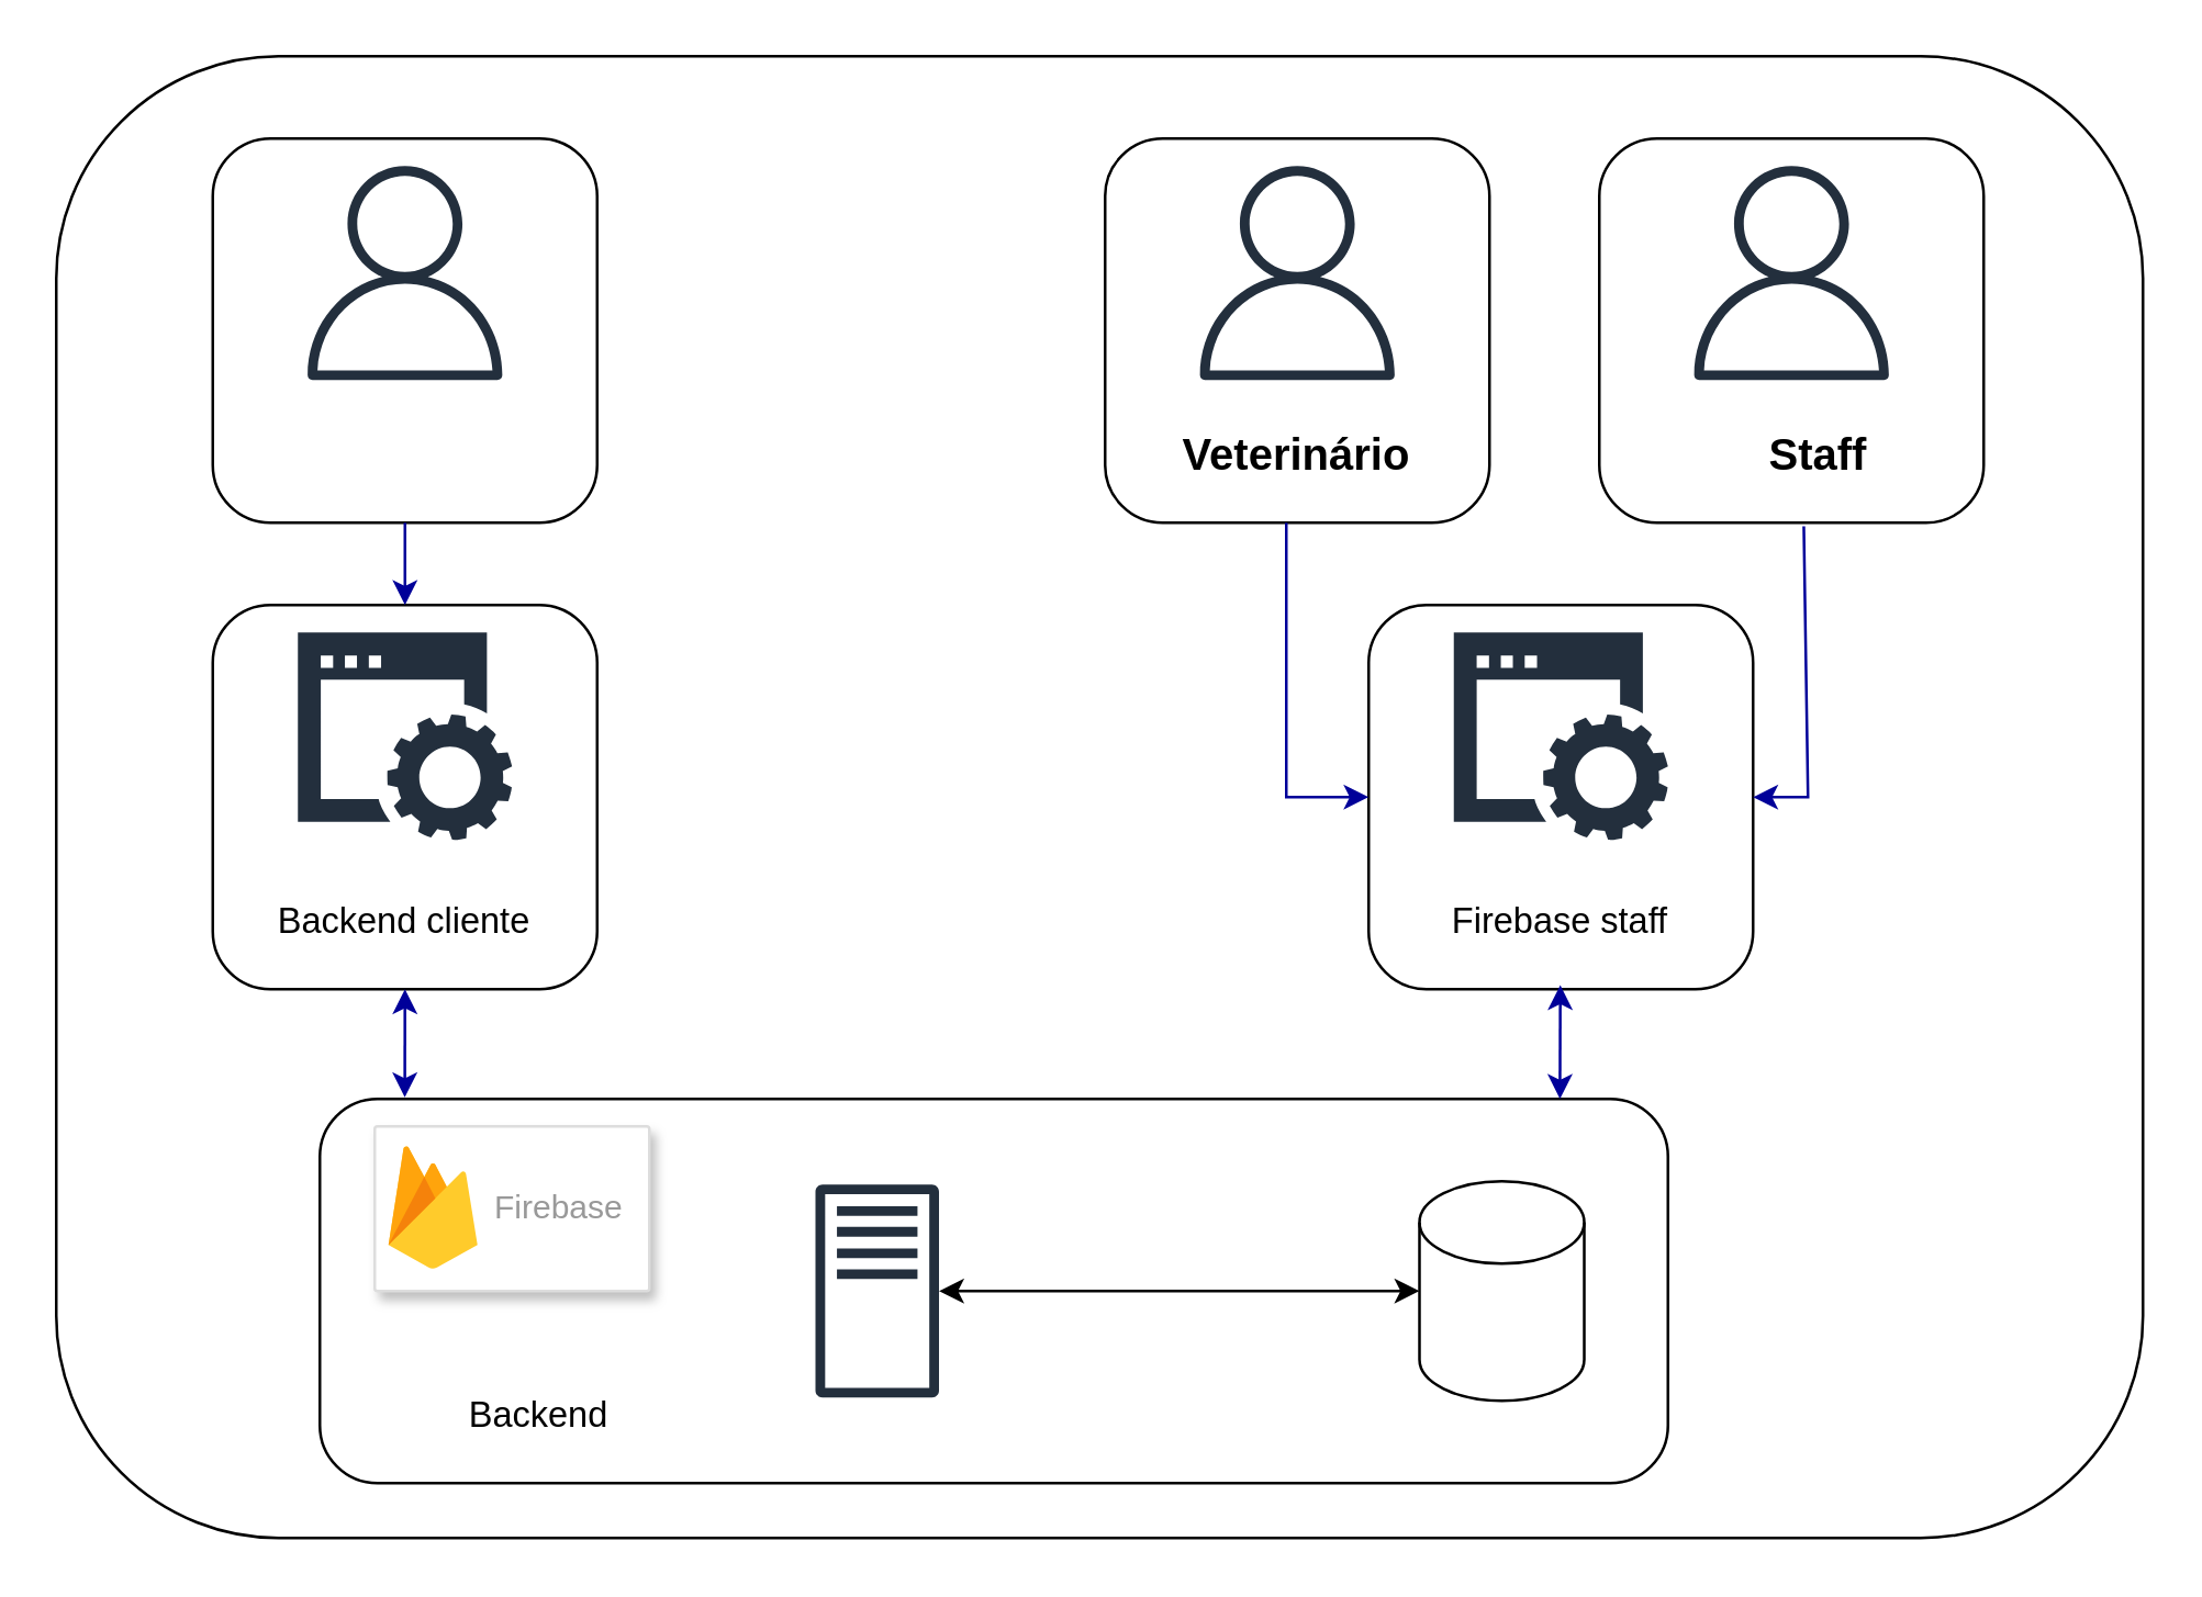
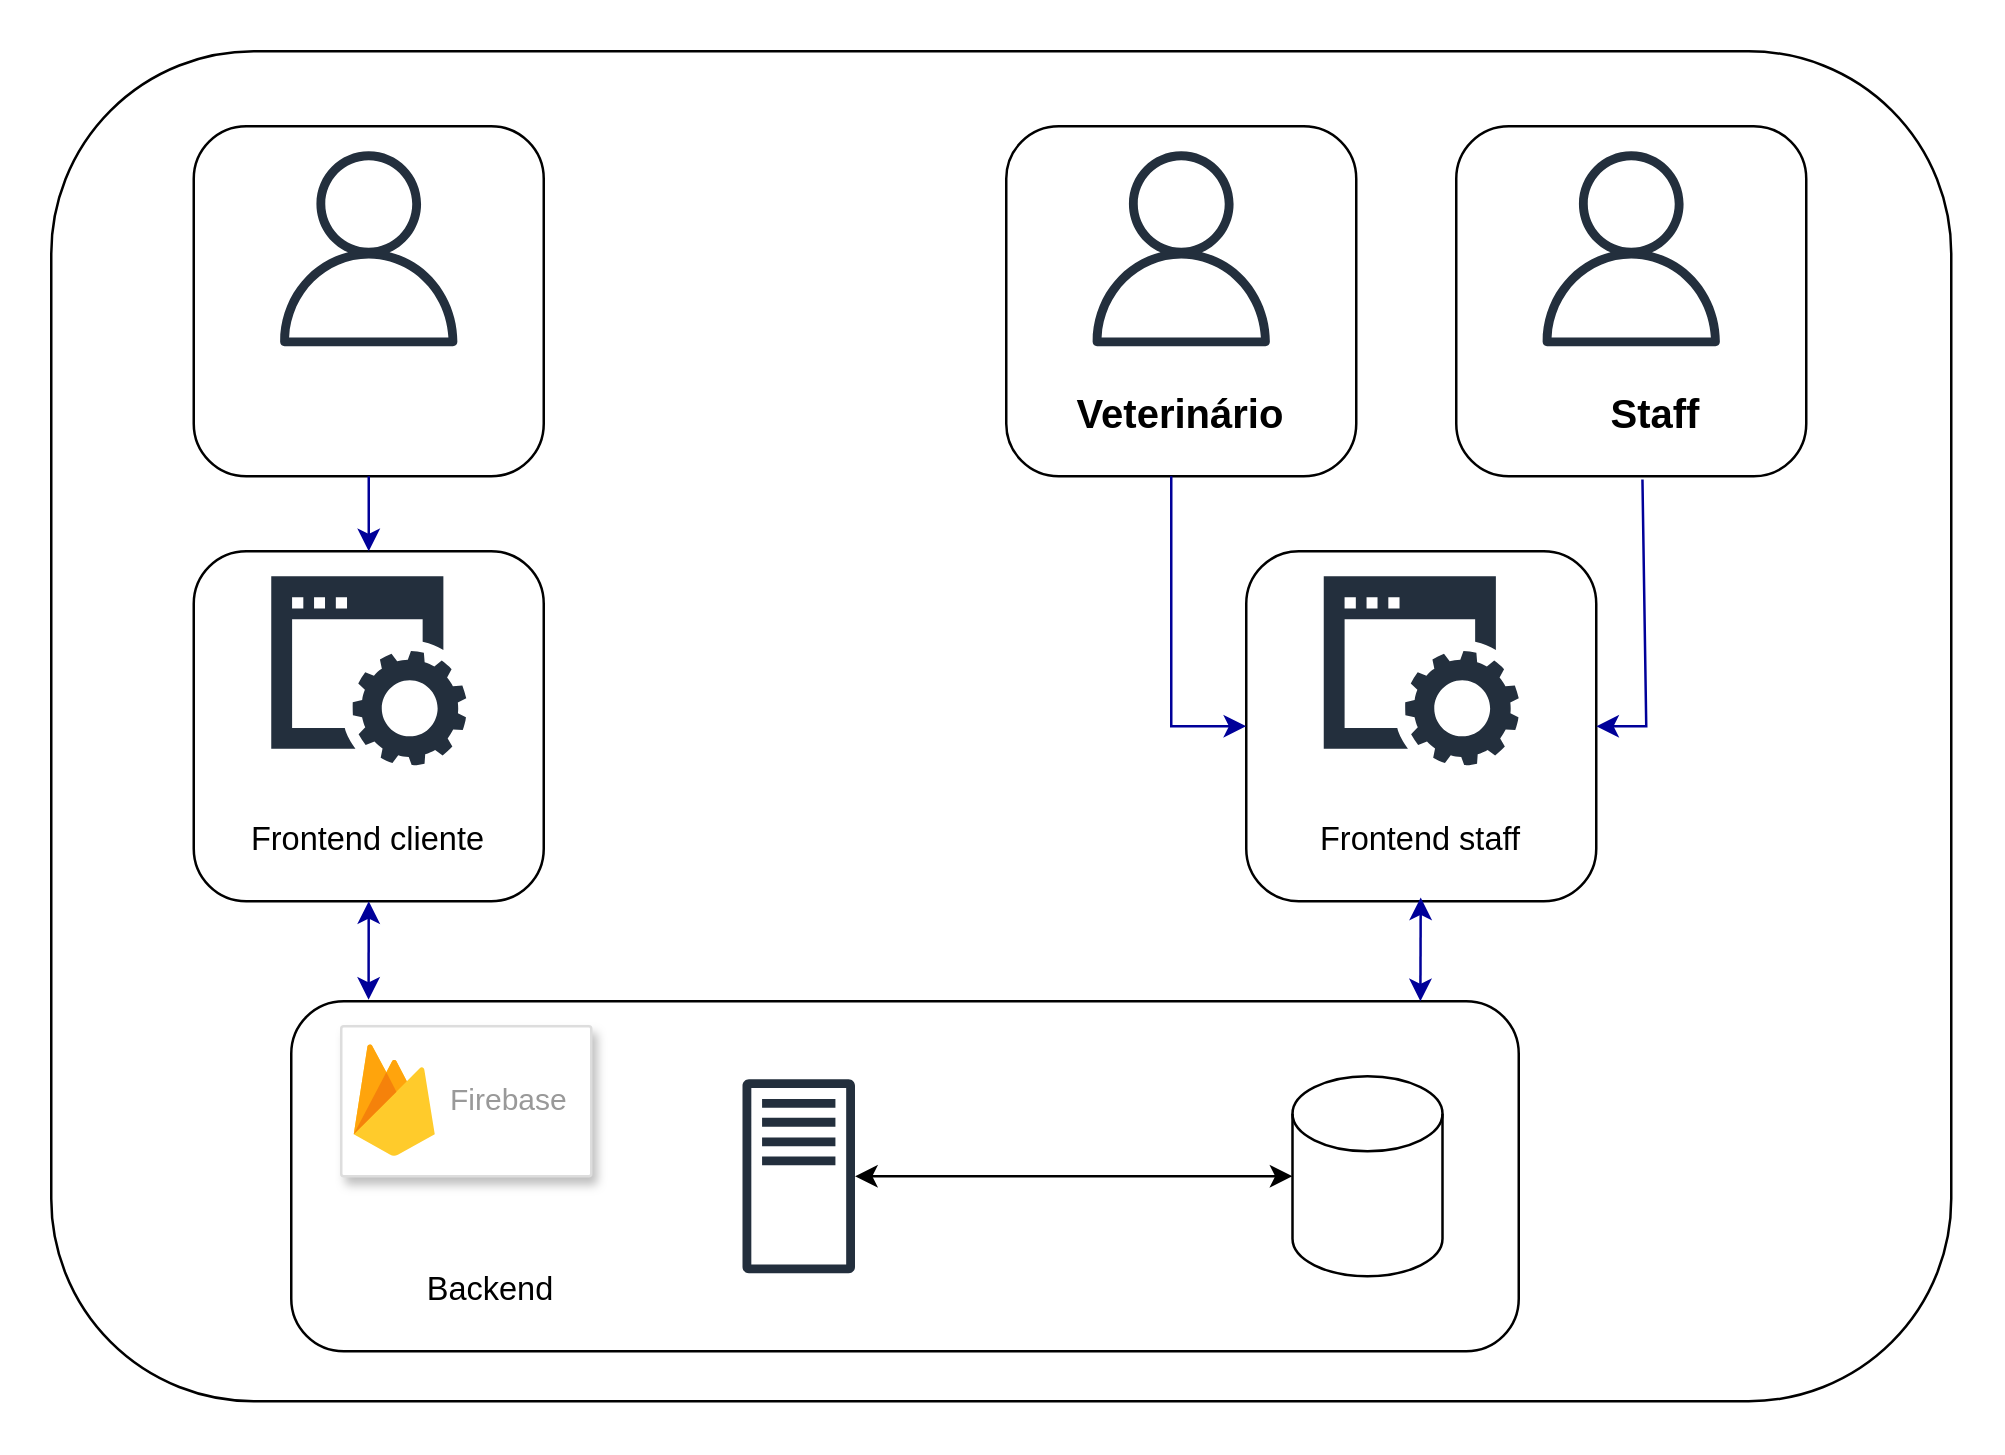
  <mxCell id="0" />
  <mxCell id="1" parent="0" />
  <mxCell id="2" value="" style="rounded=1;whiteSpace=wrap;html=1;strokeColor=default;fontSize=13;fillColor=default;" vertex="1" parent="1"><mxGeometry x="20" y="20" width="760" height="540" as="geometry" /></mxCell>
  <mxCell id="3" value="" style="rounded=1;whiteSpace=wrap;html=1;" vertex="1" parent="1"><mxGeometry x="77" y="50" width="140" height="140" as="geometry" /></mxCell>
  <mxCell id="4" value="" style="sketch=0;outlineConnect=0;fontColor=#232F3E;gradientColor=none;fillColor=#232F3D;strokeColor=none;dashed=0;verticalLabelPosition=bottom;verticalAlign=top;align=center;html=1;fontSize=12;fontStyle=0;aspect=fixed;pointerEvents=1;shape=mxgraph.aws4.user;noLabel=0;" vertex="1" parent="1"><mxGeometry x="108" y="60" width="78" height="78" as="geometry" /></mxCell>
  <mxCell id="5" value="" style="rounded=1;whiteSpace=wrap;html=1;" vertex="1" parent="1"><mxGeometry x="402" y="50" width="140" height="140" as="geometry" /></mxCell>
  <mxCell id="6" value="" style="sketch=0;outlineConnect=0;fontColor=#232F3E;gradientColor=none;fillColor=#232F3D;strokeColor=none;dashed=0;verticalLabelPosition=bottom;verticalAlign=top;align=center;html=1;fontSize=12;fontStyle=0;aspect=fixed;pointerEvents=1;shape=mxgraph.aws4.user;noLabel=0;" vertex="1" parent="1"><mxGeometry x="433" y="60" width="78" height="78" as="geometry" /></mxCell>
  <mxCell id="7" value="Veterinário" style="text;html=1;strokeColor=none;fillColor=none;align=center;verticalAlign=middle;whiteSpace=wrap;rounded=0;fontStyle=1;fontSize=16;" vertex="1" parent="1"><mxGeometry x="422" y="150" width="100" height="30" as="geometry" /></mxCell>
  <mxCell id="8" value="" style="rounded=1;whiteSpace=wrap;html=1;" vertex="1" parent="1"><mxGeometry x="582" y="50" width="140" height="140" as="geometry" /></mxCell>
  <mxCell id="9" value="" style="sketch=0;outlineConnect=0;fontColor=#232F3E;gradientColor=none;fillColor=#232F3D;strokeColor=none;dashed=0;verticalLabelPosition=bottom;verticalAlign=top;align=center;html=1;fontSize=12;fontStyle=0;aspect=fixed;pointerEvents=1;shape=mxgraph.aws4.user;noLabel=0;" vertex="1" parent="1"><mxGeometry x="613" y="60" width="78" height="78" as="geometry" /></mxCell>
  <mxCell id="10" value="&lt;div&gt;Staff&lt;/div&gt;" style="text;html=1;strokeColor=none;fillColor=none;align=center;verticalAlign=middle;whiteSpace=wrap;rounded=0;fontStyle=1;fontSize=16;" vertex="1" parent="1"><mxGeometry x="612" y="150" width="100" height="30" as="geometry" /></mxCell>
  <mxCell id="11" value="" style="rounded=1;whiteSpace=wrap;html=1;" vertex="1" parent="1"><mxGeometry x="77" y="220" width="140" height="140" as="geometry" /></mxCell>
  <mxCell id="12" value="" style="sketch=0;html=1;aspect=fixed;strokeColor=none;shadow=0;align=center;verticalAlign=top;fillColor=#232F3D;shape=mxgraph.gcp2.website;fontSize=16;" vertex="1" parent="1"><mxGeometry x="108" y="230" width="78" height="75.66" as="geometry" /></mxCell>
- <mxCell id="13" value="&lt;div style=&quot;font-size: 13px;&quot;&gt;&lt;font style=&quot;font-size: 13px;&quot;&gt;Backend cliente&lt;/font&gt;&lt;/div&gt;" style="text;html=1;strokeColor=none;fillColor=none;align=center;verticalAlign=middle;whiteSpace=wrap;rounded=0;fontStyle=0;fontSize=16;" vertex="1" parent="1"><mxGeometry x="97" y="320" width="100" height="30" as="geometry" /></mxCell>
+ <mxCell id="13" value="&lt;div style=&quot;font-size: 13px;&quot;&gt;&lt;font style=&quot;font-size: 13px;&quot;&gt;Frontend cliente&lt;/font&gt;&lt;/div&gt;" style="text;html=1;strokeColor=none;fillColor=none;align=center;verticalAlign=middle;whiteSpace=wrap;rounded=0;fontStyle=0;fontSize=16;" vertex="1" parent="1"><mxGeometry x="97" y="320" width="100" height="30" as="geometry" /></mxCell>
  <mxCell id="14" value="" style="rounded=1;whiteSpace=wrap;html=1;" vertex="1" parent="1"><mxGeometry x="498" y="220" width="140" height="140" as="geometry" /></mxCell>
  <mxCell id="15" value="" style="sketch=0;html=1;aspect=fixed;strokeColor=none;shadow=0;align=center;verticalAlign=top;fillColor=#232F3D;shape=mxgraph.gcp2.website;fontSize=16;" vertex="1" parent="1"><mxGeometry x="529" y="230" width="78" height="75.66" as="geometry" /></mxCell>
- <mxCell id="16" value="&lt;div style=&quot;font-size: 13px;&quot;&gt;&lt;font style=&quot;font-size: 13px;&quot;&gt;Firebase staff&lt;/font&gt;&lt;/div&gt;" style="text;html=1;strokeColor=none;fillColor=none;align=center;verticalAlign=middle;whiteSpace=wrap;rounded=0;fontStyle=0;fontSize=16;" vertex="1" parent="1"><mxGeometry x="518" y="320" width="100" height="30" as="geometry" /></mxCell>
+ <mxCell id="16" value="&lt;div style=&quot;font-size: 13px;&quot;&gt;&lt;font style=&quot;font-size: 13px;&quot;&gt;Frontend staff&lt;/font&gt;&lt;/div&gt;" style="text;html=1;strokeColor=none;fillColor=none;align=center;verticalAlign=middle;whiteSpace=wrap;rounded=0;fontStyle=0;fontSize=16;" vertex="1" parent="1"><mxGeometry x="518" y="320" width="100" height="30" as="geometry" /></mxCell>
  <mxCell id="17" value="" style="endArrow=classic;html=1;rounded=0;fontSize=13;entryX=0;entryY=0.5;entryDx=0;entryDy=0;strokeColor=#000099;" edge="1" parent="1" target="14"><mxGeometry width="50" height="50" relative="1" as="geometry"><mxPoint x="468" y="190" as="sourcePoint" /><mxPoint x="408" y="260" as="targetPoint" /><Array as="points"><mxPoint x="468" y="290" /></Array></mxGeometry></mxCell>
  <mxCell id="18" value="" style="endArrow=classic;html=1;rounded=0;fontSize=13;exitX=0.532;exitY=1.009;exitDx=0;exitDy=0;exitPerimeter=0;entryX=1;entryY=0.5;entryDx=0;entryDy=0;strokeColor=#000099;" edge="1" parent="1" source="8" target="14"><mxGeometry width="50" height="50" relative="1" as="geometry"><mxPoint x="358" y="310" as="sourcePoint" /><mxPoint x="408" y="260" as="targetPoint" /><Array as="points"><mxPoint x="658" y="290" /></Array></mxGeometry></mxCell>
  <mxCell id="19" value="" style="endArrow=classic;html=1;rounded=0;fontSize=13;exitX=0.5;exitY=1;exitDx=0;exitDy=0;entryX=0.5;entryY=0;entryDx=0;entryDy=0;strokeColor=#000099;" edge="1" parent="1" source="3" target="11"><mxGeometry width="50" height="50" relative="1" as="geometry"><mxPoint x="288" y="280" as="sourcePoint" /><mxPoint x="338" y="230" as="targetPoint" /></mxGeometry></mxCell>
  <mxCell id="20" value="" style="rounded=1;whiteSpace=wrap;html=1;" vertex="1" parent="1"><mxGeometry x="116" y="400" width="491" height="140" as="geometry" /></mxCell>
  <mxCell id="21" value="" style="strokeColor=#dddddd;shadow=1;strokeWidth=1;rounded=1;absoluteArcSize=1;arcSize=2;fontSize=13;fillColor=default;" vertex="1" parent="1"><mxGeometry x="136" y="410" width="100" height="60" as="geometry" /></mxCell>
  <mxCell id="22" value="Firebase" style="sketch=0;dashed=0;connectable=0;html=1;fillColor=#5184F3;strokeColor=none;shape=mxgraph.gcp2.firebase;part=1;labelPosition=right;verticalLabelPosition=middle;align=left;verticalAlign=middle;spacingLeft=5;fontColor=#999999;fontSize=12;" vertex="1" parent="21"><mxGeometry width="32.4" height="45" relative="1" as="geometry"><mxPoint x="5" y="7" as="offset" /></mxGeometry></mxCell>
  <mxCell id="23" value="&lt;div style=&quot;font-size: 13px;&quot;&gt;Backend&lt;/div&gt;" style="text;html=1;strokeColor=none;fillColor=none;align=center;verticalAlign=middle;whiteSpace=wrap;rounded=0;fontStyle=0;fontSize=16;" vertex="1" parent="1"><mxGeometry x="146" y="500" width="100" height="30" as="geometry" /></mxCell>
  <mxCell id="24" value="" style="shape=cylinder3;whiteSpace=wrap;html=1;boundedLbl=1;backgroundOutline=1;size=15;strokeColor=default;fontSize=13;fillColor=default;" vertex="1" parent="1"><mxGeometry x="516.5" y="430" width="60" height="80" as="geometry" /></mxCell>
  <mxCell id="25" value="" style="sketch=0;outlineConnect=0;fontColor=#232F3E;gradientColor=none;fillColor=#232F3D;strokeColor=none;dashed=0;verticalLabelPosition=bottom;verticalAlign=top;align=center;html=1;fontSize=12;fontStyle=0;aspect=fixed;pointerEvents=1;shape=mxgraph.aws4.traditional_server;" vertex="1" parent="1"><mxGeometry x="296.5" y="431" width="45" height="78" as="geometry" /></mxCell>
  <mxCell id="26" value="" style="endArrow=classic;startArrow=classic;html=1;rounded=0;fontSize=13;entryX=0;entryY=0.5;entryDx=0;entryDy=0;entryPerimeter=0;" edge="1" parent="1" source="25" target="24"><mxGeometry width="50" height="50" relative="1" as="geometry"><mxPoint x="336.5" y="340" as="sourcePoint" /><mxPoint x="386.5" y="290" as="targetPoint" /><Array as="points" /></mxGeometry></mxCell>
  <mxCell id="27" value="" style="endArrow=classic;html=1;rounded=0;fontSize=13;entryX=0.5;entryY=1;entryDx=0;entryDy=0;exitX=0.063;exitY=-0.004;exitDx=0;exitDy=0;exitPerimeter=0;startArrow=classic;startFill=1;strokeColor=#000099;" edge="1" parent="1" source="20" target="11"><mxGeometry width="50" height="50" relative="1" as="geometry"><mxPoint x="358" y="340" as="sourcePoint" /><mxPoint x="408" y="290" as="targetPoint" /></mxGeometry></mxCell>
  <mxCell id="28" value="" style="endArrow=classic;html=1;rounded=0;fontSize=13;exitX=0.109;exitY=0.011;exitDx=0;exitDy=0;exitPerimeter=0;entryX=0.5;entryY=1;entryDx=0;entryDy=0;endFill=1;startArrow=classic;startFill=1;strokeColor=#000099;" edge="1" parent="1"><mxGeometry width="50" height="50" relative="1" as="geometry"><mxPoint x="567.659" y="400" as="sourcePoint" /><mxPoint x="567.79" y="358.46" as="targetPoint" /></mxGeometry></mxCell>
